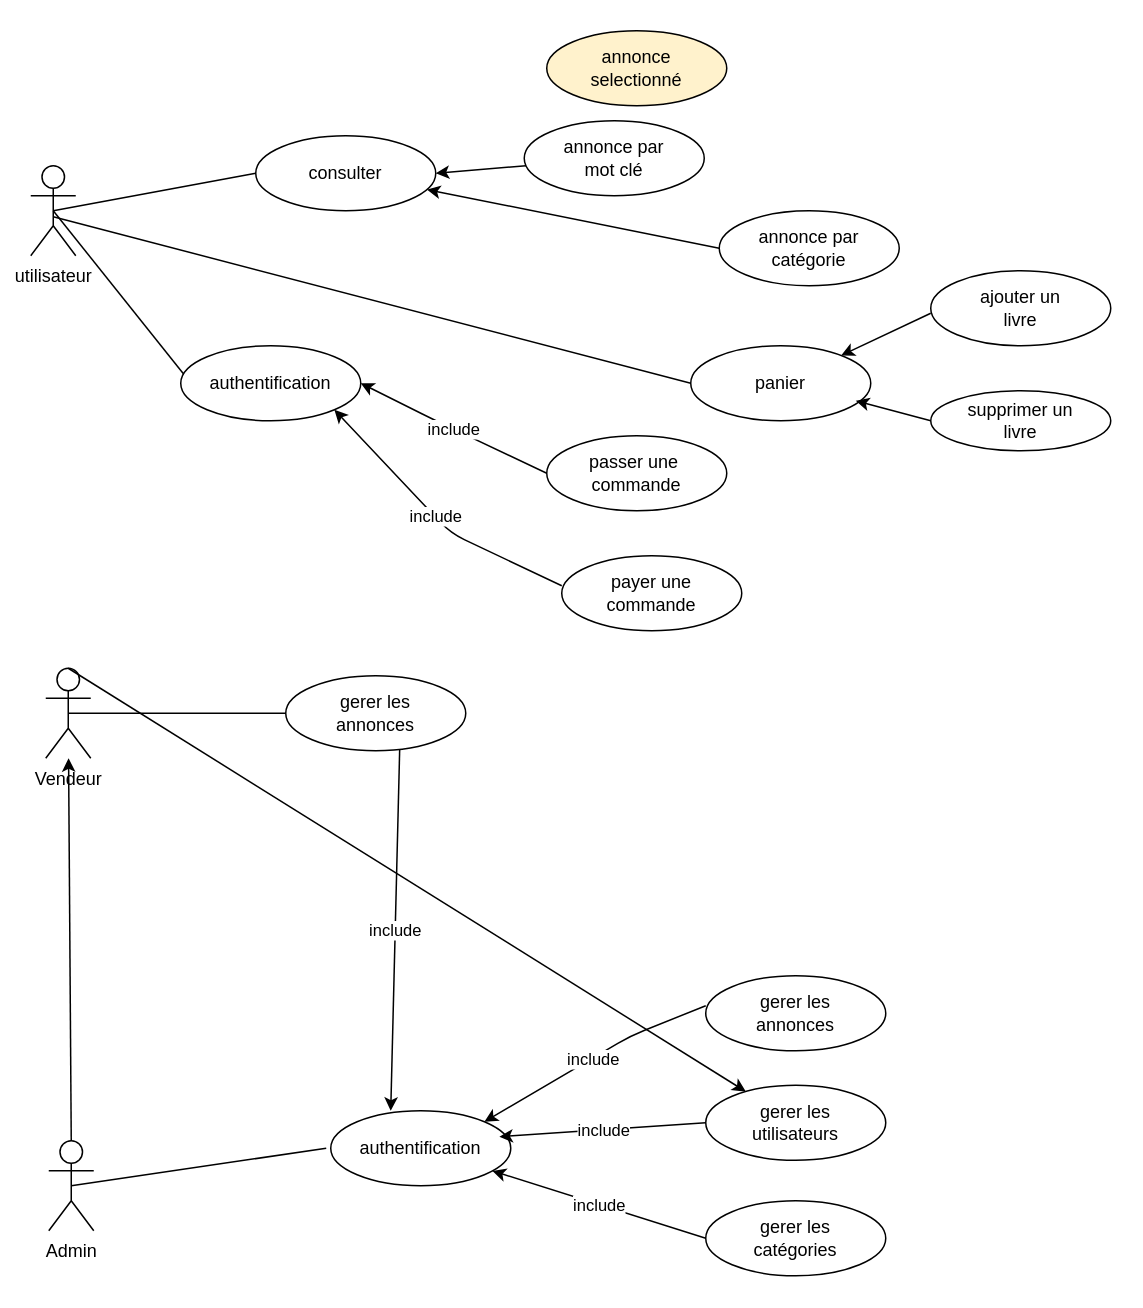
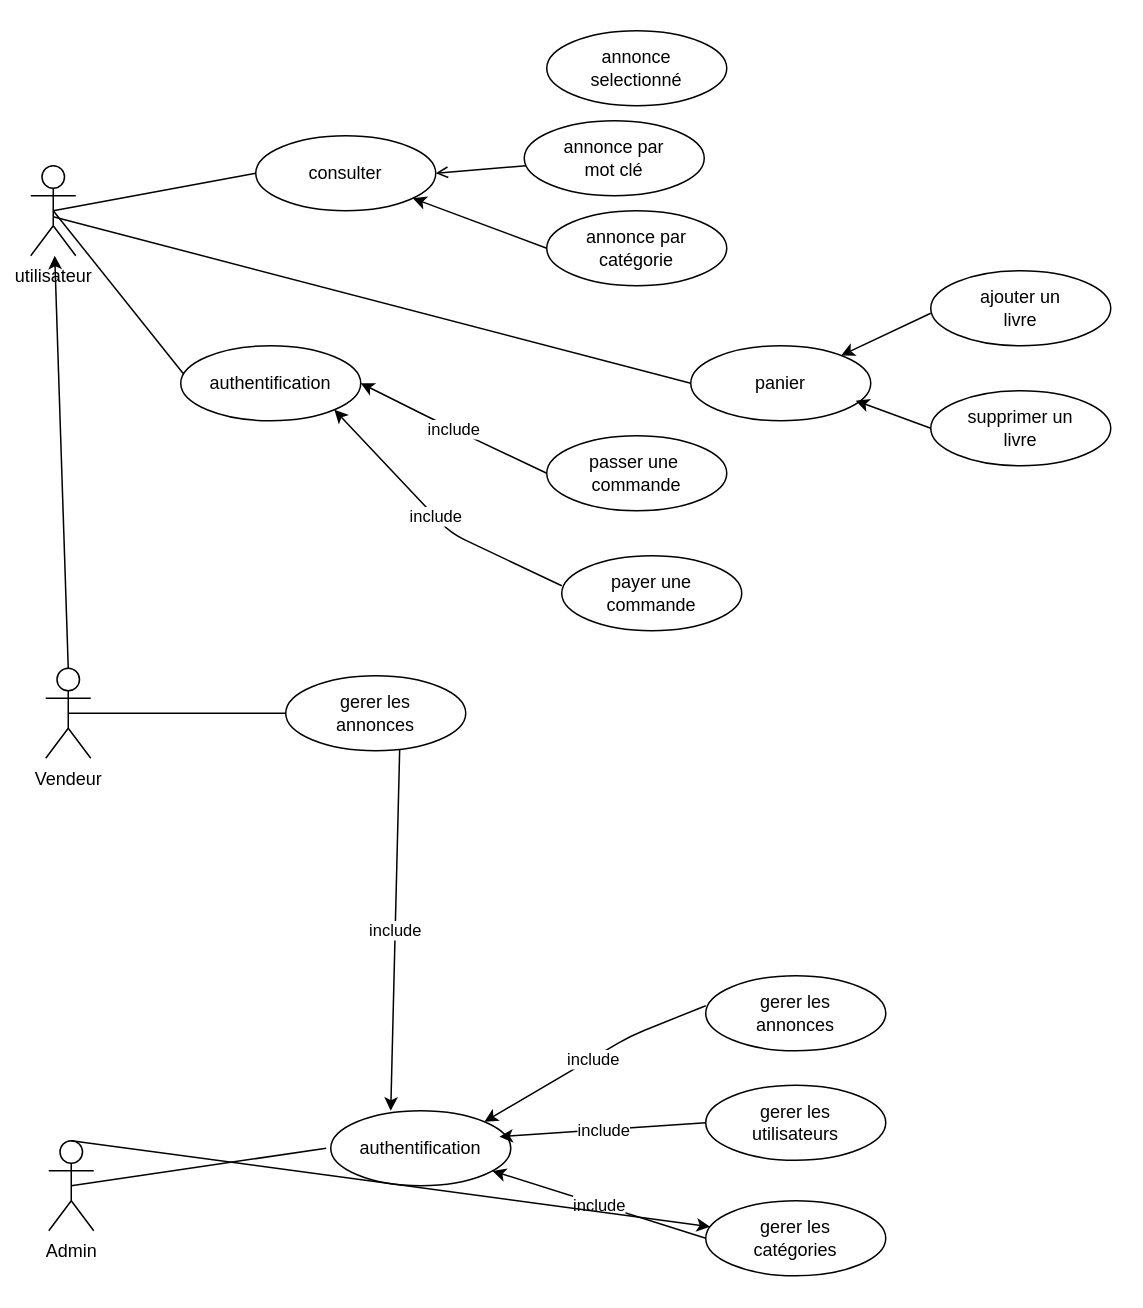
  <mxCell id="0" />
  <mxCell id="1" parent="0" />
  <mxCell id="2" value="utilisateur&lt;br&gt;" style="shape=umlActor;verticalLabelPosition=bottom;verticalAlign=top;html=1;outlineConnect=0;" parent="1" vertex="1"><mxGeometry x="20" y="110" width="30" height="60" as="geometry" /></mxCell>
  <mxCell id="3" value="consulter" style="ellipse;whiteSpace=wrap;html=1;" parent="1" vertex="1"><mxGeometry x="170" y="90" width="120" height="50" as="geometry" /></mxCell>
  <mxCell id="4" value="" style="endArrow=none;html=1;exitX=0.5;exitY=0.5;exitDx=0;exitDy=0;exitPerimeter=0;entryX=0;entryY=0.5;entryDx=0;entryDy=0;" parent="1" source="2" target="3" edge="1"><mxGeometry width="50" height="50" relative="1" as="geometry"><mxPoint x="340" y="410" as="sourcePoint" /><mxPoint x="390" y="360" as="targetPoint" /></mxGeometry></mxCell>
- <mxCell id="5" value="annonce&lt;br&gt;selectionné" style="ellipse;whiteSpace=wrap;html=1;fillColor=#fff2cc;" parent="1" vertex="1"><mxGeometry x="364" y="20" width="120" height="50" as="geometry" /></mxCell>
+ <mxCell id="5" value="annonce&lt;br&gt;selectionné" style="ellipse;whiteSpace=wrap;html=1;" parent="1" vertex="1"><mxGeometry x="364" y="20" width="120" height="50" as="geometry" /></mxCell>
  <mxCell id="6" value="annonce par&lt;br&gt;mot clé" style="ellipse;whiteSpace=wrap;html=1;" parent="1" vertex="1"><mxGeometry x="349" y="80" width="120" height="50" as="geometry" /></mxCell>
- <mxCell id="7" value="annonce par&lt;br&gt;catégorie" style="ellipse;whiteSpace=wrap;html=1;" parent="1" vertex="1"><mxGeometry x="479" y="140" width="120" height="50" as="geometry" /></mxCell>
- <mxCell id="8" value="" style="endArrow=classic;html=1;entryX=1;entryY=0.5;entryDx=0;entryDy=0;" parent="1" source="6" target="3" edge="1"><mxGeometry width="50" height="50" relative="1" as="geometry"><mxPoint x="374" y="55" as="sourcePoint" /><mxPoint x="282.426" y="107.322" as="targetPoint" /></mxGeometry></mxCell>
+ <mxCell id="7" value="annonce par&lt;br&gt;catégorie" style="ellipse;whiteSpace=wrap;html=1;" parent="1" vertex="1"><mxGeometry x="364" y="140" width="120" height="50" as="geometry" /></mxCell>
+ <mxCell id="8" value="" style="endArrow=open;html=1;entryX=1;entryY=0.5;entryDx=0;entryDy=0;" parent="1" source="6" target="3" edge="1"><mxGeometry width="50" height="50" relative="1" as="geometry"><mxPoint x="374" y="55" as="sourcePoint" /><mxPoint x="282.426" y="107.322" as="targetPoint" /></mxGeometry></mxCell>
  <mxCell id="9" value="" style="endArrow=classic;html=1;exitX=0;exitY=0.5;exitDx=0;exitDy=0;" parent="1" source="7" target="3" edge="1"><mxGeometry width="50" height="50" relative="1" as="geometry"><mxPoint x="384" y="65" as="sourcePoint" /><mxPoint x="292.426" y="117.322" as="targetPoint" /></mxGeometry></mxCell>
  <mxCell id="10" value="Admin" style="shape=umlActor;verticalLabelPosition=bottom;verticalAlign=top;html=1;outlineConnect=0;" parent="1" vertex="1"><mxGeometry x="32" y="760" width="30" height="60" as="geometry" /></mxCell>
  <mxCell id="11" value="authentification" style="ellipse;whiteSpace=wrap;html=1;" parent="1" vertex="1"><mxGeometry x="120" y="230" width="120" height="50" as="geometry" /></mxCell>
  <mxCell id="12" value="" style="endArrow=none;html=1;entryX=0.5;entryY=0.5;entryDx=0;entryDy=0;entryPerimeter=0;exitX=0.017;exitY=0.38;exitDx=0;exitDy=0;exitPerimeter=0;" parent="1" source="11" target="2" edge="1"><mxGeometry width="50" height="50" relative="1" as="geometry"><mxPoint x="340" y="320" as="sourcePoint" /><mxPoint x="390" y="270" as="targetPoint" /></mxGeometry></mxCell>
  <mxCell id="13" value="passer une&amp;nbsp;&lt;br&gt;commande" style="ellipse;whiteSpace=wrap;html=1;" parent="1" vertex="1"><mxGeometry x="364" y="290" width="120" height="50" as="geometry" /></mxCell>
  <mxCell id="14" value="" style="endArrow=classic;html=1;entryX=1;entryY=0.5;entryDx=0;entryDy=0;exitX=0;exitY=0.5;exitDx=0;exitDy=0;" parent="1" source="13" target="11" edge="1"><mxGeometry relative="1" as="geometry"><mxPoint x="310" y="300" as="sourcePoint" /><mxPoint x="410" y="300" as="targetPoint" /><Array as="points"><mxPoint x="290" y="280" /></Array></mxGeometry></mxCell>
  <mxCell id="15" value="include" style="edgeLabel;resizable=0;html=1;align=center;verticalAlign=middle;" parent="14" connectable="0" vertex="1"><mxGeometry relative="1" as="geometry" /></mxCell>
  <mxCell id="16" value="panier" style="ellipse;whiteSpace=wrap;html=1;" parent="1" vertex="1"><mxGeometry x="460" y="230" width="120" height="50" as="geometry" /></mxCell>
  <mxCell id="17" value="" style="endArrow=none;html=1;entryX=0;entryY=0.5;entryDx=0;entryDy=0;" parent="1" target="16" edge="1"><mxGeometry width="50" height="50" relative="1" as="geometry"><mxPoint x="35" y="144" as="sourcePoint" /><mxPoint x="390" y="270" as="targetPoint" /></mxGeometry></mxCell>
  <mxCell id="18" value="ajouter un&lt;br&gt;livre" style="ellipse;whiteSpace=wrap;html=1;" parent="1" vertex="1"><mxGeometry x="620" y="180" width="120" height="50" as="geometry" /></mxCell>
- <mxCell id="19" value="supprimer un&lt;br&gt;livre" style="ellipse;whiteSpace=wrap;html=1;" parent="1" vertex="1"><mxGeometry x="620" y="260" width="120" height="40" as="geometry" /></mxCell>
+ <mxCell id="19" value="supprimer un&lt;br&gt;livre" style="ellipse;whiteSpace=wrap;html=1;" parent="1" vertex="1"><mxGeometry x="620" y="260" width="120" height="50" as="geometry" /></mxCell>
  <mxCell id="20" value="" style="endArrow=classic;html=1;exitX=0;exitY=0.5;exitDx=0;exitDy=0;" parent="1" source="19" edge="1"><mxGeometry width="50" height="50" relative="1" as="geometry"><mxPoint x="615" y="285" as="sourcePoint" /><mxPoint x="569.997" y="266.678" as="targetPoint" /><Array as="points" /></mxGeometry></mxCell>
  <mxCell id="21" value="" style="endArrow=classic;html=1;exitX=0;exitY=0.5;exitDx=0;exitDy=0;" parent="1" target="16" edge="1"><mxGeometry width="50" height="50" relative="1" as="geometry"><mxPoint x="620" y="208.32" as="sourcePoint" /><mxPoint x="569.997" y="189.998" as="targetPoint" /><Array as="points" /></mxGeometry></mxCell>
  <mxCell id="22" value="gerer les&lt;br&gt;annonces" style="ellipse;whiteSpace=wrap;html=1;" parent="1" vertex="1"><mxGeometry x="470" y="650" width="120" height="50" as="geometry" /></mxCell>
  <mxCell id="23" value="gerer les&lt;br&gt;utilisateurs" style="ellipse;whiteSpace=wrap;html=1;" parent="1" vertex="1"><mxGeometry x="470" y="723" width="120" height="50" as="geometry" /></mxCell>
  <mxCell id="24" value="gerer les&lt;br&gt;catégories" style="ellipse;whiteSpace=wrap;html=1;" parent="1" vertex="1"><mxGeometry x="470" y="800" width="120" height="50" as="geometry" /></mxCell>
  <mxCell id="25" value="authentification" style="ellipse;whiteSpace=wrap;html=1;" parent="1" vertex="1"><mxGeometry x="220" y="740" width="120" height="50" as="geometry" /></mxCell>
  <mxCell id="26" value="" style="endArrow=none;html=1;exitX=0.5;exitY=0.5;exitDx=0;exitDy=0;exitPerimeter=0;" parent="1" source="10" edge="1"><mxGeometry width="50" height="50" relative="1" as="geometry"><mxPoint x="80" y="815" as="sourcePoint" /><mxPoint x="217" y="765" as="targetPoint" /></mxGeometry></mxCell>
  <mxCell id="27" value="" style="endArrow=classic;html=1;entryX=1;entryY=0;entryDx=0;entryDy=0;exitX=0;exitY=0.5;exitDx=0;exitDy=0;" parent="1" target="25" edge="1"><mxGeometry relative="1" as="geometry"><mxPoint x="470" y="670" as="sourcePoint" /><mxPoint x="346" y="610" as="targetPoint" /><Array as="points"><mxPoint x="420" y="690" /></Array></mxGeometry></mxCell>
  <mxCell id="28" value="include" style="edgeLabel;resizable=0;html=1;align=center;verticalAlign=middle;" parent="27" connectable="0" vertex="1"><mxGeometry relative="1" as="geometry" /></mxCell>
  <mxCell id="29" value="" style="endArrow=classic;html=1;entryX=1;entryY=0;entryDx=0;entryDy=0;exitX=0;exitY=0.5;exitDx=0;exitDy=0;" parent="1" source="23" edge="1"><mxGeometry relative="1" as="geometry"><mxPoint x="480" y="680" as="sourcePoint" /><mxPoint x="332.426" y="757.322" as="targetPoint" /><Array as="points" /></mxGeometry></mxCell>
  <mxCell id="30" value="include" style="edgeLabel;resizable=0;html=1;align=center;verticalAlign=middle;" parent="29" connectable="0" vertex="1"><mxGeometry relative="1" as="geometry" /></mxCell>
  <mxCell id="31" value="" style="endArrow=classic;html=1;exitX=0;exitY=0.5;exitDx=0;exitDy=0;" parent="1" source="24" target="25" edge="1"><mxGeometry relative="1" as="geometry"><mxPoint x="490" y="690" as="sourcePoint" /><mxPoint x="342.426" y="767.322" as="targetPoint" /><Array as="points" /></mxGeometry></mxCell>
  <mxCell id="32" value="include" style="edgeLabel;resizable=0;html=1;align=center;verticalAlign=middle;" parent="31" connectable="0" vertex="1"><mxGeometry relative="1" as="geometry" /></mxCell>
  <mxCell id="33" value="Vendeur" style="shape=umlActor;verticalLabelPosition=bottom;verticalAlign=top;html=1;outlineConnect=0;" parent="1" vertex="1"><mxGeometry x="30" y="445" width="30" height="60" as="geometry" /></mxCell>
  <mxCell id="34" value="gerer les&lt;br&gt;annonces" style="ellipse;whiteSpace=wrap;html=1;" parent="1" vertex="1"><mxGeometry x="190" y="450" width="120" height="50" as="geometry" /></mxCell>
  <mxCell id="35" value="" style="endArrow=classic;html=1;entryX=1;entryY=0;entryDx=0;entryDy=0;exitX=0.633;exitY=0.98;exitDx=0;exitDy=0;exitPerimeter=0;" parent="1" source="34" edge="1"><mxGeometry relative="1" as="geometry"><mxPoint x="407.57" y="662.68" as="sourcePoint" /><mxPoint x="259.996" y="740.002" as="targetPoint" /><Array as="points" /></mxGeometry></mxCell>
  <mxCell id="36" value="include" style="edgeLabel;resizable=0;html=1;align=center;verticalAlign=middle;" parent="35" connectable="0" vertex="1"><mxGeometry relative="1" as="geometry" /></mxCell>
  <mxCell id="37" value="" style="endArrow=none;html=1;exitX=0.5;exitY=0.5;exitDx=0;exitDy=0;exitPerimeter=0;entryX=0;entryY=0.5;entryDx=0;entryDy=0;" parent="1" source="33" target="34" edge="1"><mxGeometry width="50" height="50" relative="1" as="geometry"><mxPoint x="-1" y="635" as="sourcePoint" /><mxPoint x="160" y="610" as="targetPoint" /></mxGeometry></mxCell>
- <mxCell id="38" value="" style="endArrow=classic;html=1;exitX=0.5;exitY=0;exitDx=0;exitDy=0;exitPerimeter=0;" parent="1" source="10" target="33" edge="1"><mxGeometry width="50" height="50" relative="1" as="geometry"><mxPoint x="340" y="520" as="sourcePoint" /><mxPoint x="390" y="470" as="targetPoint" /></mxGeometry></mxCell>
- <mxCell id="39" value="" style="endArrow=classic;html=1;exitX=0.5;exitY=0;exitDx=0;exitDy=0;exitPerimeter=0;" parent="1" source="33" target="23" edge="1"><mxGeometry width="50" height="50" relative="1" as="geometry"><mxPoint x="41" y="435" as="sourcePoint" /><mxPoint x="31.158" y="180" as="targetPoint" /></mxGeometry></mxCell>
+ <mxCell id="38" value="" style="endArrow=classic;html=1;exitX=0.5;exitY=0;exitDx=0;exitDy=0;exitPerimeter=0;" parent="1" source="10" target="24" edge="1"><mxGeometry width="50" height="50" relative="1" as="geometry"><mxPoint x="340" y="520" as="sourcePoint" /><mxPoint x="390" y="470" as="targetPoint" /></mxGeometry></mxCell>
+ <mxCell id="39" value="" style="endArrow=classic;html=1;exitX=0.5;exitY=0;exitDx=0;exitDy=0;exitPerimeter=0;" parent="1" source="33" target="2" edge="1"><mxGeometry width="50" height="50" relative="1" as="geometry"><mxPoint x="41" y="435" as="sourcePoint" /><mxPoint x="31.158" y="180" as="targetPoint" /></mxGeometry></mxCell>
  <mxCell id="40" value="payer une&lt;br&gt;commande" style="ellipse;whiteSpace=wrap;html=1;" vertex="1" parent="1"><mxGeometry x="374" y="370" width="120" height="50" as="geometry" /></mxCell>
  <mxCell id="41" value="" style="endArrow=classic;html=1;entryX=1;entryY=1;entryDx=0;entryDy=0;exitX=0;exitY=0.5;exitDx=0;exitDy=0;" edge="1" parent="1" target="11"><mxGeometry relative="1" as="geometry"><mxPoint x="374" y="390" as="sourcePoint" /><mxPoint x="250" y="330" as="targetPoint" /><Array as="points"><mxPoint x="300" y="355" /></Array></mxGeometry></mxCell>
  <mxCell id="42" value="include" style="edgeLabel;resizable=0;html=1;align=center;verticalAlign=middle;" connectable="0" vertex="1" parent="41"><mxGeometry relative="1" as="geometry" /></mxCell>
